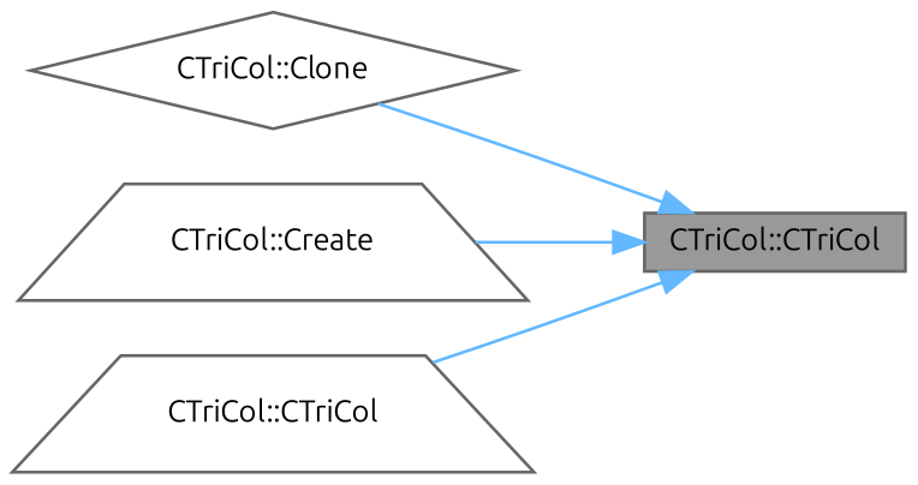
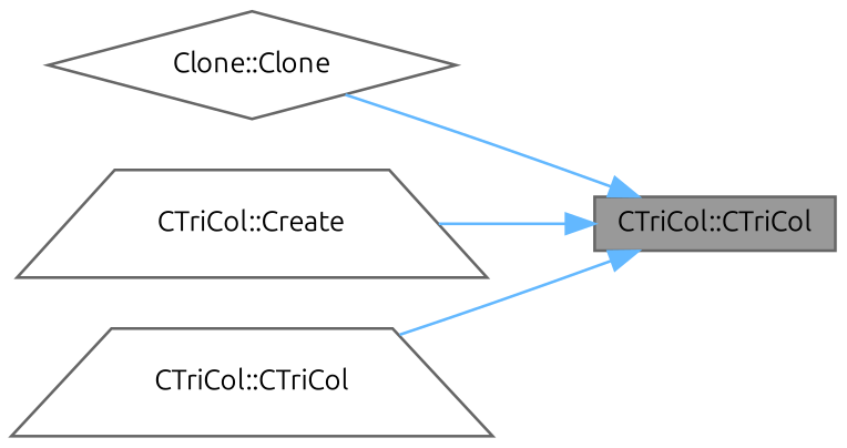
  digraph {
    rankdir=RL
    fontname=Ubuntu
    node [color=grey40 fillcolor=white fontname=Ubuntu fontsize=10 shape=trapezium style=filled]
    edge [color=steelblue1 dir=back fontname=Ubuntu fontsize=10 labelfontname=Helvetica labelfontsize=10 style=solid]
    n1 [color=gray40 fillcolor=grey60 fontcolor=black height=0.2 label="CTriCol::CTriCol" shape=box width=0.4]
-   n2 [height=0.2 label="CTriCol::Clone" shape=diamond width=0.4]
+   n2 [height=0.2 label="Clone::Clone" shape=diamond width=0.4]
    n3 [height=0.2 label="CTriCol::Create" width=0.4]
    n4 [height=0.2 label="CTriCol::CTriCol" width=0.4]
    n1 -> n2
    n1 -> n3
    n1 -> n4
  }
